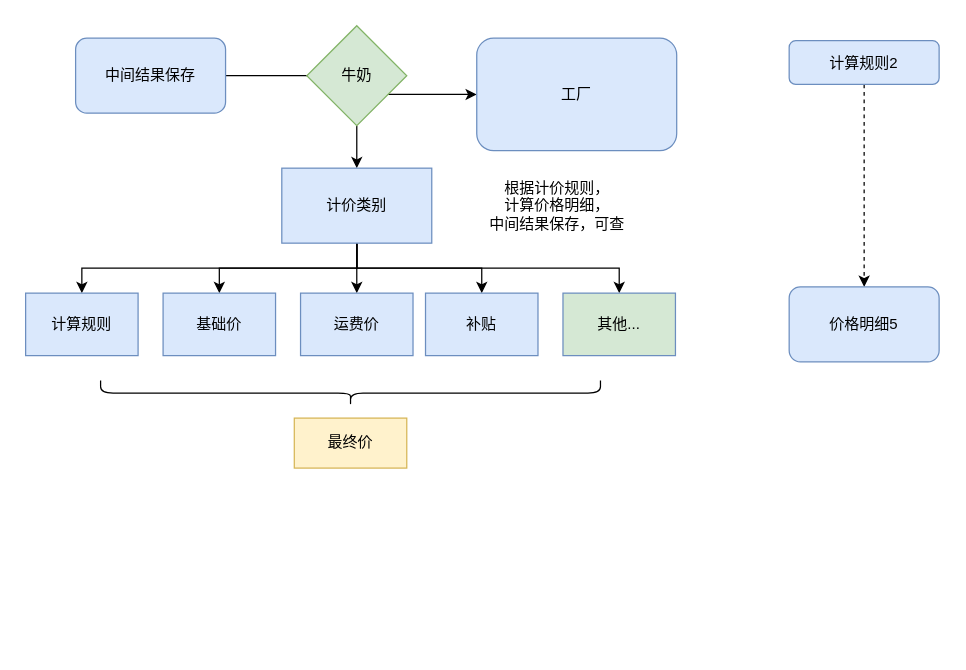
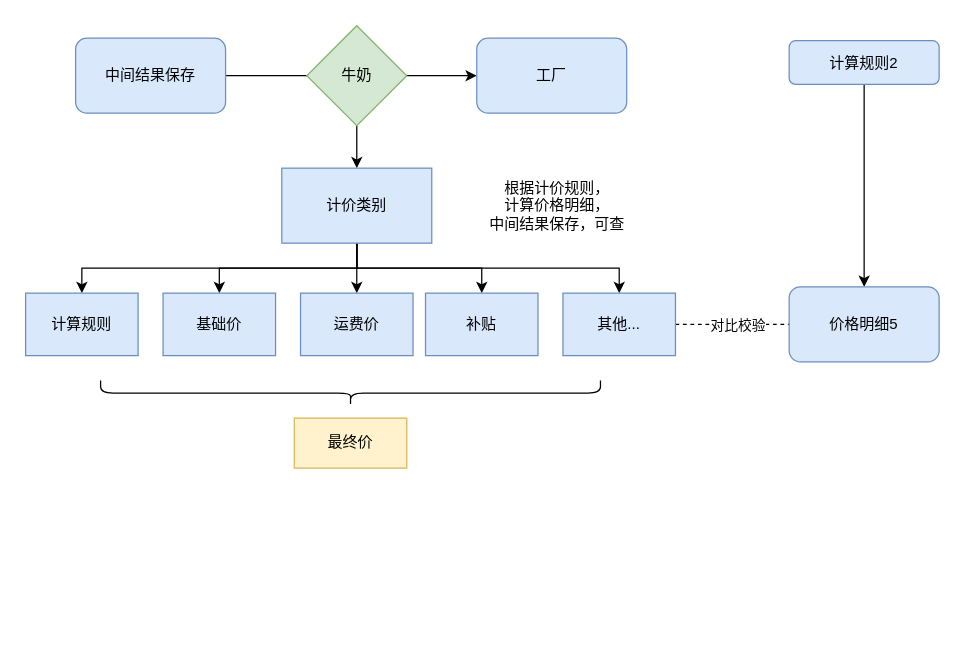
  <mxCell id="0" />
  <mxCell id="1" parent="0" />
  <mxCell id="2" style="edgeStyle=orthogonalEdgeStyle;rounded=0;orthogonalLoop=1;jettySize=auto;html=1;exitX=1;exitY=0.5;exitDx=0;exitDy=0;entryX=0;entryY=0.5;entryDx=0;entryDy=0;" edge="1" parent="1" source="3" target="4"><mxGeometry relative="1" as="geometry" /></mxCell>
  <mxCell id="3" value="中间结果保存" style="rounded=1;whiteSpace=wrap;html=1;fillColor=#dae8fc;strokeColor=#6c8ebf;" vertex="1" parent="1"><mxGeometry x="60" y="30" width="120" height="60" as="geometry" /></mxCell>
- <mxCell id="4" value="工厂" style="rounded=1;whiteSpace=wrap;html=1;fillColor=#dae8fc;strokeColor=#6c8ebf;" vertex="1" parent="1"><mxGeometry x="381" y="30" width="160" height="90" as="geometry" /></mxCell>
+ <mxCell id="4" value="工厂" style="rounded=1;whiteSpace=wrap;html=1;fillColor=#dae8fc;strokeColor=#6c8ebf;" vertex="1" parent="1"><mxGeometry x="381" y="30" width="120" height="60" as="geometry" /></mxCell>
  <mxCell id="5" style="edgeStyle=orthogonalEdgeStyle;rounded=0;orthogonalLoop=1;jettySize=auto;html=1;exitX=0.5;exitY=1;exitDx=0;exitDy=0;" edge="1" parent="1" source="6" target="12"><mxGeometry relative="1" as="geometry" /></mxCell>
  <mxCell id="6" value="牛奶" style="rhombus;whiteSpace=wrap;html=1;aspect=fixed;fillColor=#d5e8d4;strokeColor=#82b366;" vertex="1" parent="1"><mxGeometry x="245" y="20" width="80" height="80" as="geometry" /></mxCell>
  <mxCell id="7" style="edgeStyle=orthogonalEdgeStyle;rounded=0;orthogonalLoop=1;jettySize=auto;html=1;exitX=0.5;exitY=1;exitDx=0;exitDy=0;entryX=0.5;entryY=0;entryDx=0;entryDy=0;" edge="1" parent="1" source="12" target="13"><mxGeometry relative="1" as="geometry" /></mxCell>
  <mxCell id="8" style="edgeStyle=orthogonalEdgeStyle;rounded=0;orthogonalLoop=1;jettySize=auto;html=1;exitX=0.5;exitY=1;exitDx=0;exitDy=0;entryX=0.5;entryY=0;entryDx=0;entryDy=0;" edge="1" parent="1" source="12" target="20"><mxGeometry relative="1" as="geometry" /></mxCell>
  <mxCell id="9" style="edgeStyle=orthogonalEdgeStyle;rounded=0;orthogonalLoop=1;jettySize=auto;html=1;exitX=0.5;exitY=1;exitDx=0;exitDy=0;entryX=0.5;entryY=0;entryDx=0;entryDy=0;" edge="1" parent="1" source="12" target="19"><mxGeometry relative="1" as="geometry" /></mxCell>
  <mxCell id="10" style="edgeStyle=orthogonalEdgeStyle;rounded=0;orthogonalLoop=1;jettySize=auto;html=1;exitX=0.5;exitY=1;exitDx=0;exitDy=0;entryX=0.5;entryY=0;entryDx=0;entryDy=0;" edge="1" parent="1" source="12" target="14"><mxGeometry relative="1" as="geometry" /></mxCell>
  <mxCell id="11" style="edgeStyle=orthogonalEdgeStyle;rounded=0;orthogonalLoop=1;jettySize=auto;html=1;exitX=0.5;exitY=1;exitDx=0;exitDy=0;entryX=0.5;entryY=0;entryDx=0;entryDy=0;" edge="1" parent="1" source="12" target="15"><mxGeometry relative="1" as="geometry" /></mxCell>
  <mxCell id="12" value="计价类别" style="rounded=0;whiteSpace=wrap;html=1;fillColor=#dae8fc;strokeColor=#6c8ebf;" vertex="1" parent="1"><mxGeometry x="225" y="134" width="120" height="60" as="geometry" /></mxCell>
  <mxCell id="13" value="计算规则" style="rounded=0;whiteSpace=wrap;html=1;fillColor=#dae8fc;strokeColor=#6c8ebf;" vertex="1" parent="1"><mxGeometry x="20" y="234" width="90" height="50" as="geometry" /></mxCell>
  <mxCell id="14" value="基础价" style="rounded=0;whiteSpace=wrap;html=1;fillColor=#dae8fc;strokeColor=#6c8ebf;" vertex="1" parent="1"><mxGeometry x="130" y="234" width="90" height="50" as="geometry" /></mxCell>
  <mxCell id="15" value="运费价" style="rounded=0;whiteSpace=wrap;html=1;fillColor=#dae8fc;strokeColor=#6c8ebf;" vertex="1" parent="1"><mxGeometry x="240" y="234" width="90" height="50" as="geometry" /></mxCell>
  <mxCell id="16" value="" style="shape=curlyBracket;whiteSpace=wrap;html=1;rounded=1;flipH=1;labelPosition=right;verticalLabelPosition=middle;align=left;verticalAlign=middle;rotation=90;" vertex="1" parent="1"><mxGeometry x="270" y="114" width="20" height="400" as="geometry" /></mxCell>
- <mxCell id="19" value="其他..." style="rounded=0;whiteSpace=wrap;html=1;fillColor=#d5e8d4;strokeColor=#6c8ebf;" vertex="1" parent="1"><mxGeometry x="450" y="234" width="90" height="50" as="geometry" /></mxCell>
+ <mxCell id="17" style="edgeStyle=orthogonalEdgeStyle;rounded=0;orthogonalLoop=1;jettySize=auto;html=1;exitX=1;exitY=0.5;exitDx=0;exitDy=0;entryX=0;entryY=0.5;entryDx=0;entryDy=0;dashed=1;endArrow=none;endFill=0;" edge="1" parent="1" source="19" target="25"><mxGeometry relative="1" as="geometry" /></mxCell>
+ <mxCell id="18" value="对比校验" style="edgeLabel;html=1;align=center;verticalAlign=middle;resizable=0;points=[];" vertex="1" connectable="0" parent="17"><mxGeometry x="0.077" relative="1" as="geometry"><mxPoint as="offset" /></mxGeometry></mxCell>
+ <mxCell id="19" value="其他..." style="rounded=0;whiteSpace=wrap;html=1;fillColor=#dae8fc;strokeColor=#6c8ebf;" vertex="1" parent="1"><mxGeometry x="450" y="234" width="90" height="50" as="geometry" /></mxCell>
  <mxCell id="20" value="补贴" style="rounded=0;whiteSpace=wrap;html=1;fillColor=#dae8fc;strokeColor=#6c8ebf;" vertex="1" parent="1"><mxGeometry x="340" y="234" width="90" height="50" as="geometry" /></mxCell>
  <mxCell id="21" value="最终价" style="whiteSpace=wrap;html=1;fillColor=#fff2cc;strokeColor=#d6b656;" vertex="1" parent="1"><mxGeometry x="235" y="334" width="90" height="40" as="geometry" /></mxCell>
  <mxCell id="22" value="根据计价规则，&lt;br&gt;计算价格明细，&lt;br&gt;中间结果保存，可查" style="text;html=1;strokeColor=none;fillColor=none;align=center;verticalAlign=middle;whiteSpace=wrap;rounded=0;" vertex="1" parent="1"><mxGeometry x="381" y="144" width="129" height="40" as="geometry" /></mxCell>
- <mxCell id="23" style="edgeStyle=orthogonalEdgeStyle;rounded=0;orthogonalLoop=1;jettySize=auto;html=1;exitX=0.5;exitY=1;exitDx=0;exitDy=0;dashed=1;" edge="1" parent="1" source="24" target="25"><mxGeometry relative="1" as="geometry" /></mxCell>
+ <mxCell id="23" style="edgeStyle=orthogonalEdgeStyle;rounded=0;orthogonalLoop=1;jettySize=auto;html=1;exitX=0.5;exitY=1;exitDx=0;exitDy=0;" edge="1" parent="1" source="24" target="25"><mxGeometry relative="1" as="geometry" /></mxCell>
  <mxCell id="24" value="计算规则2" style="rounded=1;whiteSpace=wrap;html=1;fillColor=#dae8fc;strokeColor=#6c8ebf;" vertex="1" parent="1"><mxGeometry x="631" y="32" width="120" height="35" as="geometry" /></mxCell>
  <mxCell id="25" value="价格明细5" style="rounded=1;whiteSpace=wrap;html=1;fillColor=#dae8fc;strokeColor=#6c8ebf;" vertex="1" parent="1"><mxGeometry x="631" y="229" width="120" height="60" as="geometry" /></mxCell>
